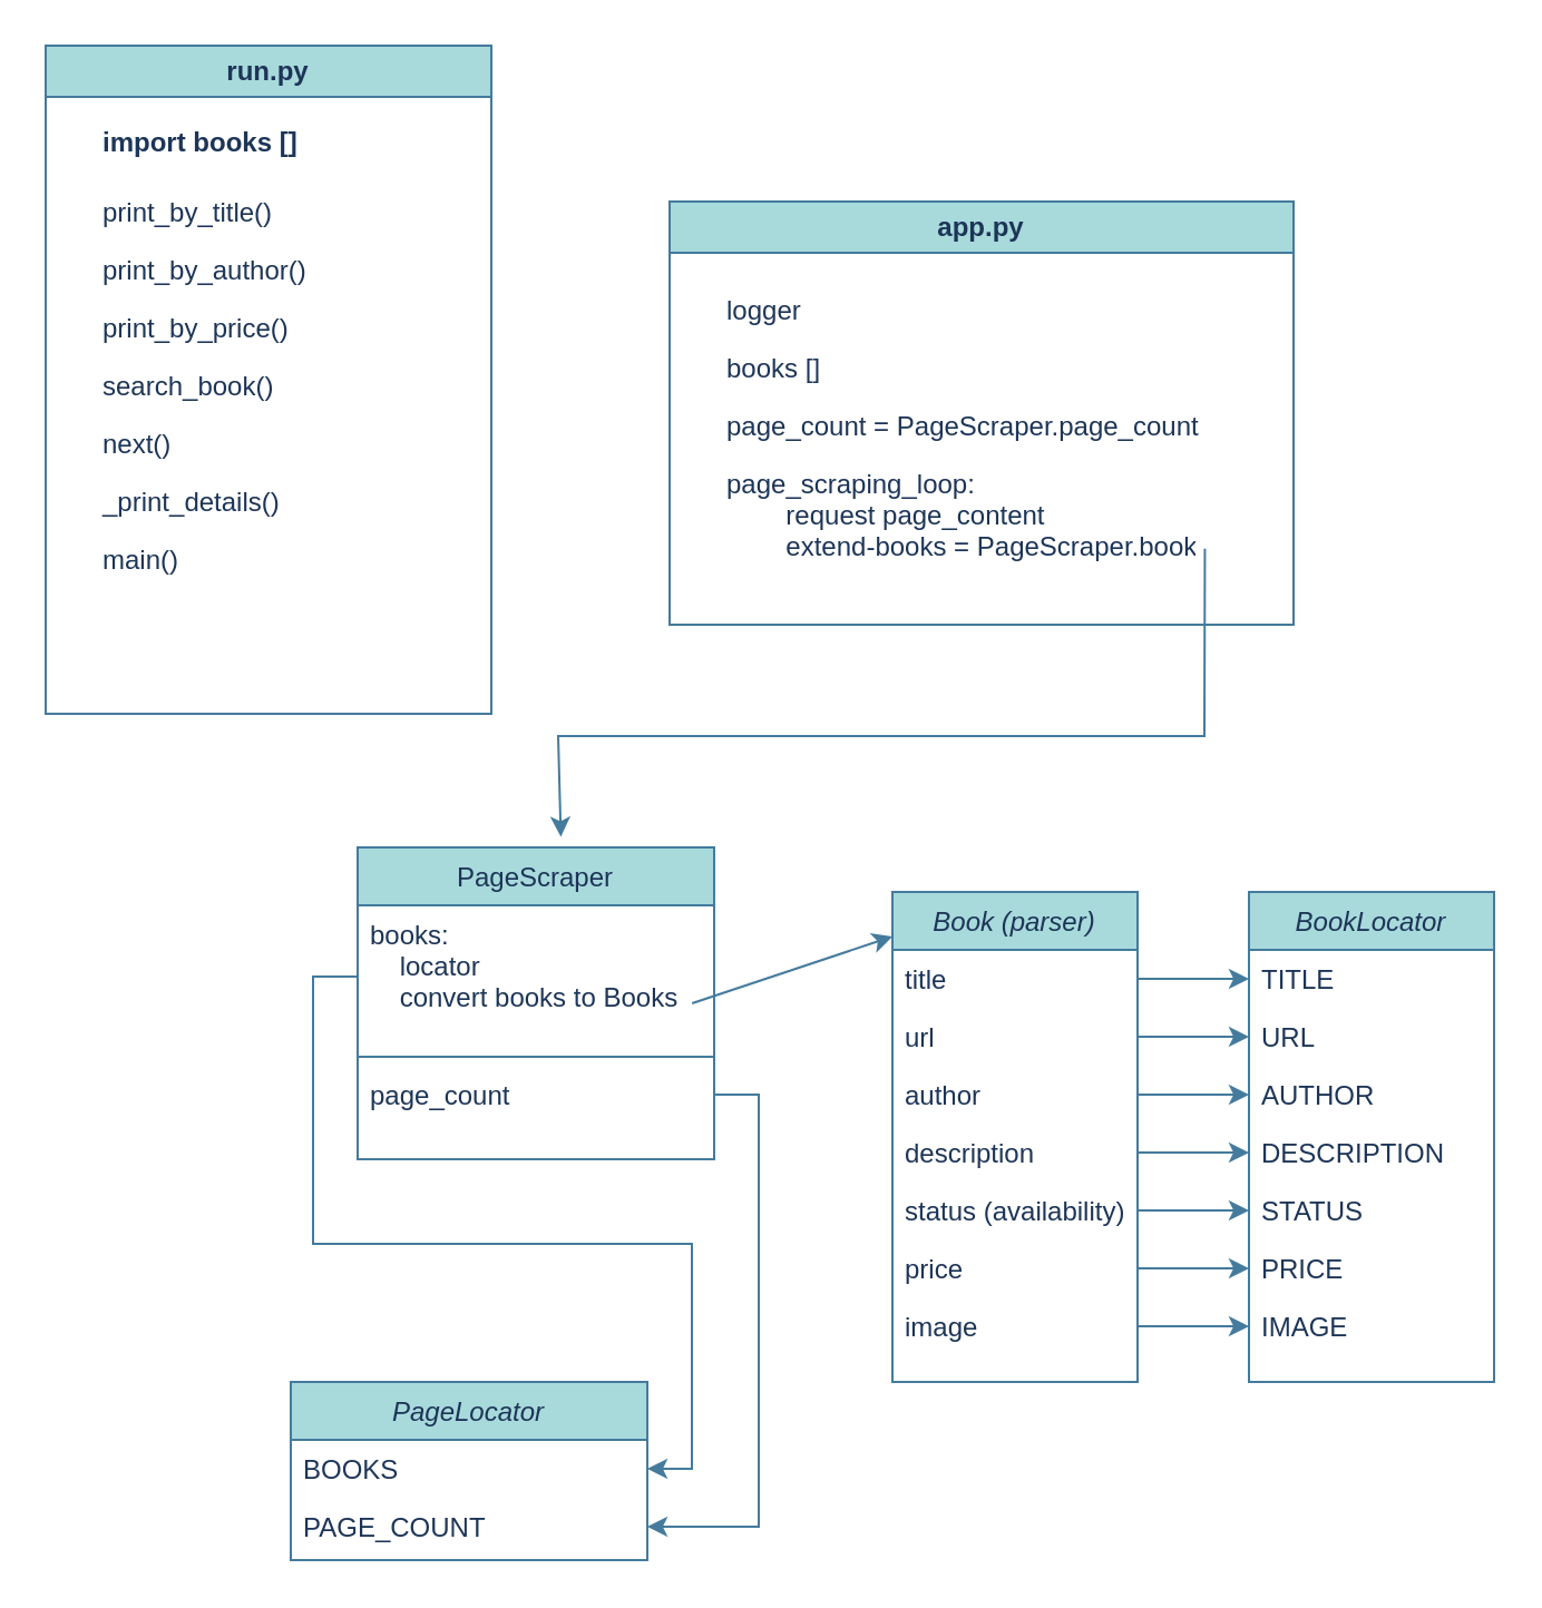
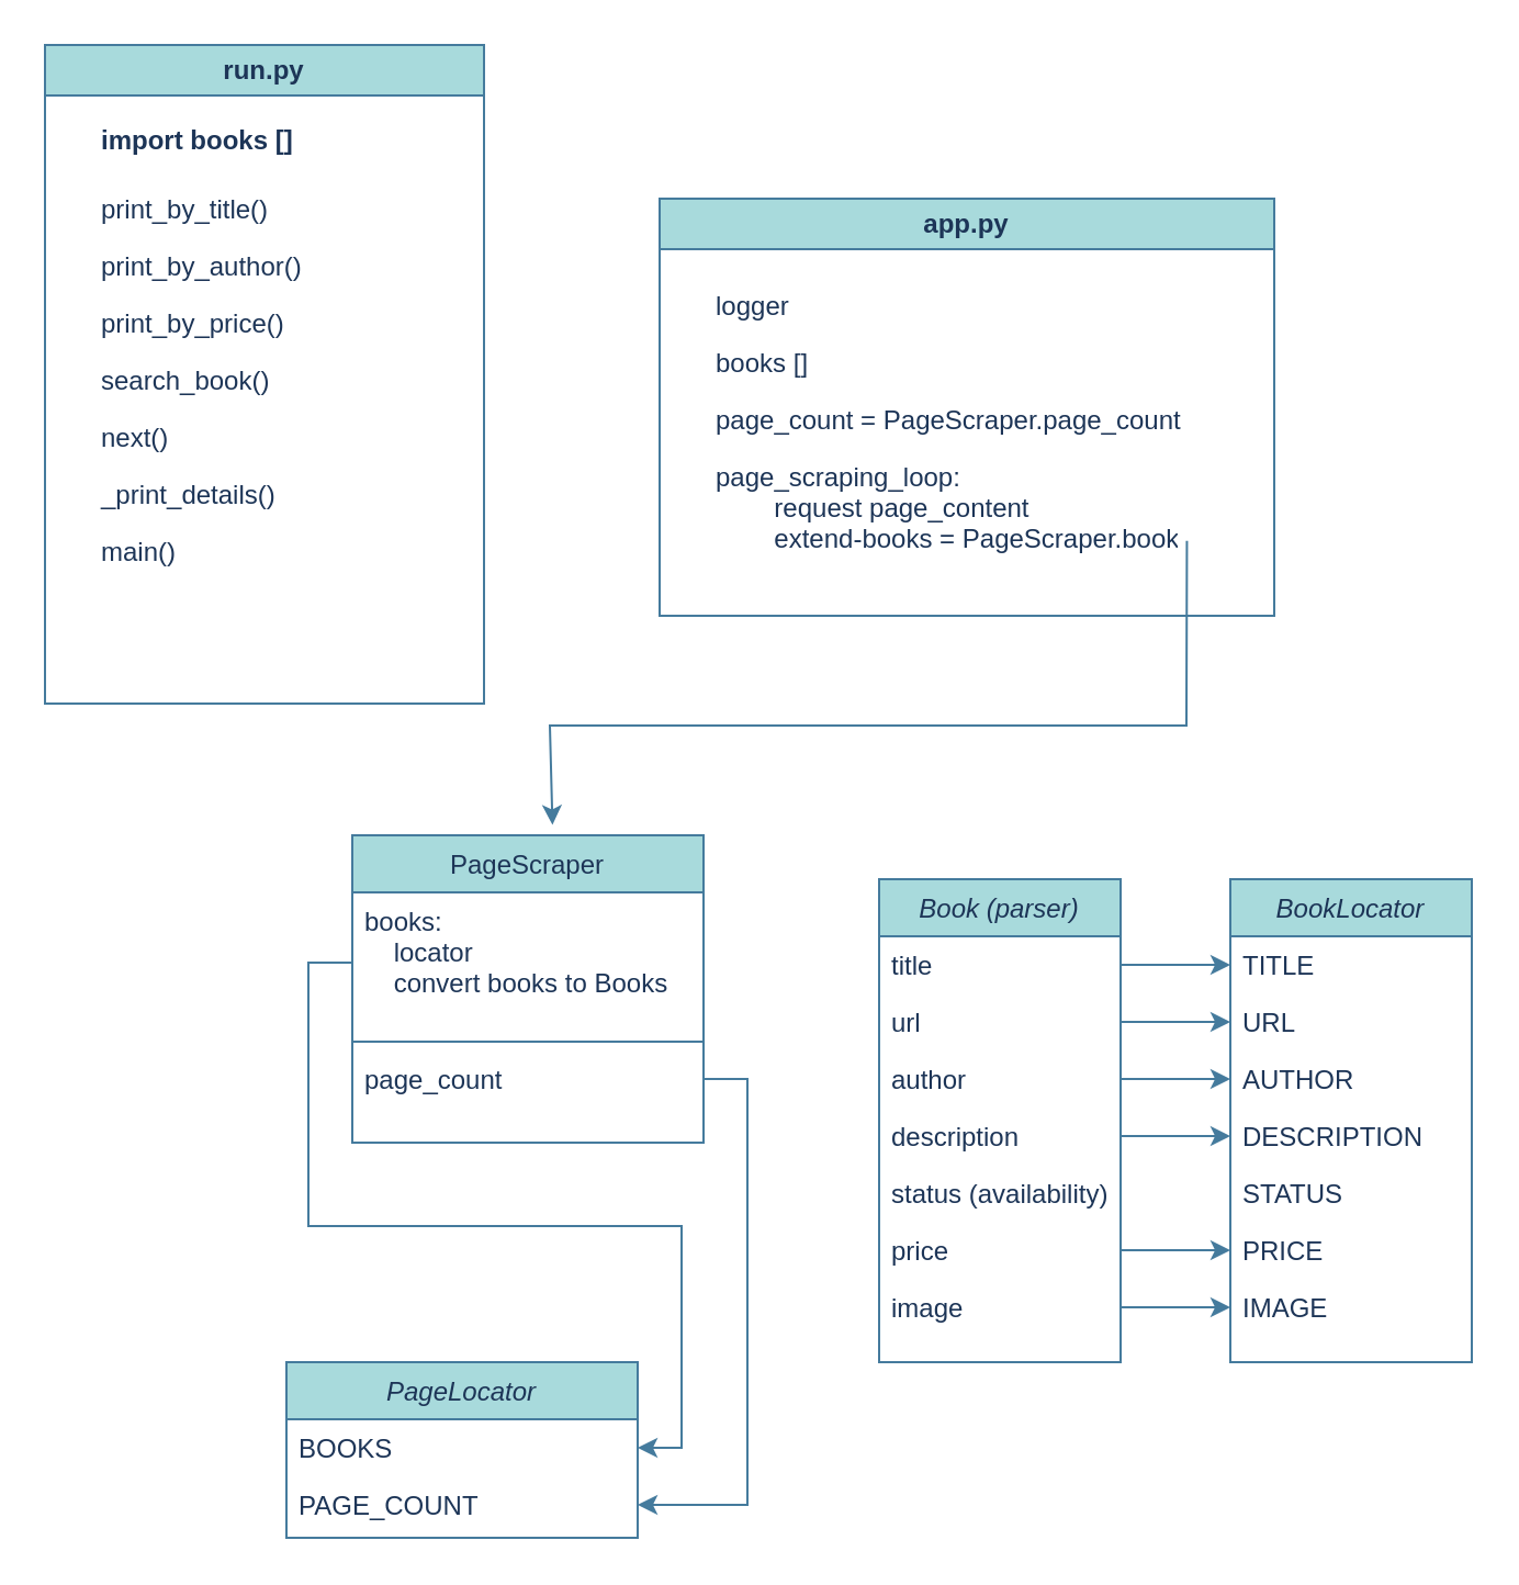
  <mxCell id="0" />
  <mxCell id="1" parent="0" />
  <mxCell id="2" value="Book (parser)" style="swimlane;fontStyle=2;align=center;verticalAlign=top;childLayout=stackLayout;horizontal=1;startSize=26;horizontalStack=0;resizeParent=1;resizeLast=0;collapsible=1;marginBottom=0;rounded=0;shadow=0;strokeWidth=1;labelBackgroundColor=none;fillColor=#A8DADC;strokeColor=#457B9D;fontColor=#1D3557;" parent="1" vertex="1"><mxGeometry x="400" y="400" width="110" height="220" as="geometry"><mxRectangle x="230" y="140" width="160" height="26" as="alternateBounds" /></mxGeometry></mxCell>
  <mxCell id="3" value="title" style="text;align=left;verticalAlign=top;spacingLeft=4;spacingRight=4;overflow=hidden;rotatable=0;points=[[0,0.5],[1,0.5]];portConstraint=eastwest;labelBackgroundColor=none;fontColor=#1D3557;" parent="2" vertex="1"><mxGeometry y="26" width="110" height="26" as="geometry" /></mxCell>
  <mxCell id="4" value="url" style="text;align=left;verticalAlign=top;spacingLeft=4;spacingRight=4;overflow=hidden;rotatable=0;points=[[0,0.5],[1,0.5]];portConstraint=eastwest;rounded=0;shadow=0;html=0;labelBackgroundColor=none;fontColor=#1D3557;" parent="2" vertex="1"><mxGeometry y="52" width="110" height="26" as="geometry" /></mxCell>
  <mxCell id="5" value="author" style="text;align=left;verticalAlign=top;spacingLeft=4;spacingRight=4;overflow=hidden;rotatable=0;points=[[0,0.5],[1,0.5]];portConstraint=eastwest;rounded=0;shadow=0;html=0;labelBackgroundColor=none;fontColor=#1D3557;" parent="2" vertex="1"><mxGeometry y="78" width="110" height="26" as="geometry" /></mxCell>
  <mxCell id="6" value="description" style="text;align=left;verticalAlign=top;spacingLeft=4;spacingRight=4;overflow=hidden;rotatable=0;points=[[0,0.5],[1,0.5]];portConstraint=eastwest;rounded=0;shadow=0;html=0;labelBackgroundColor=none;fontColor=#1D3557;" vertex="1" parent="2"><mxGeometry y="104" width="110" height="26" as="geometry" /></mxCell>
  <mxCell id="7" value="status (availability)" style="text;align=left;verticalAlign=top;spacingLeft=4;spacingRight=4;overflow=hidden;rotatable=0;points=[[0,0.5],[1,0.5]];portConstraint=eastwest;rounded=0;shadow=0;html=0;labelBackgroundColor=none;fontColor=#1D3557;" vertex="1" parent="2"><mxGeometry y="130" width="110" height="26" as="geometry" /></mxCell>
  <mxCell id="8" value="price" style="text;align=left;verticalAlign=top;spacingLeft=4;spacingRight=4;overflow=hidden;rotatable=0;points=[[0,0.5],[1,0.5]];portConstraint=eastwest;rounded=0;shadow=0;html=0;labelBackgroundColor=none;fontColor=#1D3557;" vertex="1" parent="2"><mxGeometry y="156" width="110" height="26" as="geometry" /></mxCell>
  <mxCell id="9" value="image" style="text;align=left;verticalAlign=top;spacingLeft=4;spacingRight=4;overflow=hidden;rotatable=0;points=[[0,0.5],[1,0.5]];portConstraint=eastwest;rounded=0;shadow=0;html=0;labelBackgroundColor=none;fontColor=#1D3557;" vertex="1" parent="2"><mxGeometry y="182" width="110" height="26" as="geometry" /></mxCell>
  <mxCell id="10" value="PageScraper" style="swimlane;fontStyle=0;align=center;verticalAlign=top;childLayout=stackLayout;horizontal=1;startSize=26;horizontalStack=0;resizeParent=1;resizeLast=0;collapsible=1;marginBottom=0;rounded=0;shadow=0;strokeWidth=1;labelBackgroundColor=none;fillColor=#A8DADC;strokeColor=#457B9D;fontColor=#1D3557;" parent="1" vertex="1"><mxGeometry x="160" y="380" width="160" height="140" as="geometry"><mxRectangle x="550" y="140" width="160" height="26" as="alternateBounds" /></mxGeometry></mxCell>
  <mxCell id="11" value="books:&#10;    locator&#10;    convert books to Books" style="text;align=left;verticalAlign=top;spacingLeft=4;spacingRight=4;overflow=hidden;rotatable=0;points=[[0,0.5],[1,0.5]];portConstraint=eastwest;rounded=0;shadow=0;html=0;labelBackgroundColor=none;fontColor=#1D3557;" parent="10" vertex="1"><mxGeometry y="26" width="160" height="64" as="geometry" /></mxCell>
  <mxCell id="12" value="" style="line;html=1;strokeWidth=1;align=left;verticalAlign=middle;spacingTop=-1;spacingLeft=3;spacingRight=3;rotatable=0;labelPosition=right;points=[];portConstraint=eastwest;labelBackgroundColor=none;fillColor=#A8DADC;strokeColor=#457B9D;fontColor=#1D3557;" parent="10" vertex="1"><mxGeometry y="90" width="160" height="8" as="geometry" /></mxCell>
  <mxCell id="13" value="page_count&#10;" style="text;align=left;verticalAlign=top;spacingLeft=4;spacingRight=4;overflow=hidden;rotatable=0;points=[[0,0.5],[1,0.5]];portConstraint=eastwest;labelBackgroundColor=none;fontColor=#1D3557;" parent="10" vertex="1"><mxGeometry y="98" width="160" height="26" as="geometry" /></mxCell>
  <mxCell id="14" value="BookLocator" style="swimlane;fontStyle=2;align=center;verticalAlign=top;childLayout=stackLayout;horizontal=1;startSize=26;horizontalStack=0;resizeParent=1;resizeLast=0;collapsible=1;marginBottom=0;rounded=0;shadow=0;strokeWidth=1;labelBackgroundColor=none;fillColor=#A8DADC;strokeColor=#457B9D;fontColor=#1D3557;" vertex="1" parent="1"><mxGeometry x="560" y="400" width="110" height="220" as="geometry"><mxRectangle x="230" y="140" width="160" height="26" as="alternateBounds" /></mxGeometry></mxCell>
  <mxCell id="15" value="TITLE" style="text;align=left;verticalAlign=top;spacingLeft=4;spacingRight=4;overflow=hidden;rotatable=0;points=[[0,0.5],[1,0.5]];portConstraint=eastwest;labelBackgroundColor=none;fontColor=#1D3557;" vertex="1" parent="14"><mxGeometry y="26" width="110" height="26" as="geometry" /></mxCell>
  <mxCell id="16" value="URL" style="text;align=left;verticalAlign=top;spacingLeft=4;spacingRight=4;overflow=hidden;rotatable=0;points=[[0,0.5],[1,0.5]];portConstraint=eastwest;rounded=0;shadow=0;html=0;labelBackgroundColor=none;fontColor=#1D3557;" vertex="1" parent="14"><mxGeometry y="52" width="110" height="26" as="geometry" /></mxCell>
  <mxCell id="17" value="AUTHOR" style="text;align=left;verticalAlign=top;spacingLeft=4;spacingRight=4;overflow=hidden;rotatable=0;points=[[0,0.5],[1,0.5]];portConstraint=eastwest;rounded=0;shadow=0;html=0;labelBackgroundColor=none;fontColor=#1D3557;" vertex="1" parent="14"><mxGeometry y="78" width="110" height="26" as="geometry" /></mxCell>
  <mxCell id="18" value="DESCRIPTION" style="text;align=left;verticalAlign=top;spacingLeft=4;spacingRight=4;overflow=hidden;rotatable=0;points=[[0,0.5],[1,0.5]];portConstraint=eastwest;rounded=0;shadow=0;html=0;labelBackgroundColor=none;fontColor=#1D3557;" vertex="1" parent="14"><mxGeometry y="104" width="110" height="26" as="geometry" /></mxCell>
  <mxCell id="19" value="STATUS" style="text;align=left;verticalAlign=top;spacingLeft=4;spacingRight=4;overflow=hidden;rotatable=0;points=[[0,0.5],[1,0.5]];portConstraint=eastwest;rounded=0;shadow=0;html=0;labelBackgroundColor=none;fontColor=#1D3557;" vertex="1" parent="14"><mxGeometry y="130" width="110" height="26" as="geometry" /></mxCell>
  <mxCell id="20" value="PRICE" style="text;align=left;verticalAlign=top;spacingLeft=4;spacingRight=4;overflow=hidden;rotatable=0;points=[[0,0.5],[1,0.5]];portConstraint=eastwest;rounded=0;shadow=0;html=0;labelBackgroundColor=none;fontColor=#1D3557;" vertex="1" parent="14"><mxGeometry y="156" width="110" height="26" as="geometry" /></mxCell>
  <mxCell id="21" value="IMAGE" style="text;align=left;verticalAlign=top;spacingLeft=4;spacingRight=4;overflow=hidden;rotatable=0;points=[[0,0.5],[1,0.5]];portConstraint=eastwest;rounded=0;shadow=0;html=0;labelBackgroundColor=none;fontColor=#1D3557;" vertex="1" parent="14"><mxGeometry y="182" width="110" height="26" as="geometry" /></mxCell>
  <mxCell id="22" value="run.py" style="swimlane;whiteSpace=wrap;html=1;labelBackgroundColor=none;fillColor=#A8DADC;strokeColor=#457B9D;fontColor=#1D3557;" vertex="1" parent="1"><mxGeometry x="20" y="20" width="200" height="300" as="geometry" /></mxCell>
  <mxCell id="23" value="print_by_title()" style="text;align=left;verticalAlign=top;spacingLeft=4;spacingRight=4;overflow=hidden;rotatable=0;points=[[0,0.5],[1,0.5]];portConstraint=eastwest;rounded=0;shadow=0;html=0;spacingTop=0;strokeWidth=1;perimeterSpacing=0;labelBackgroundColor=none;fontColor=#1D3557;" vertex="1" parent="22"><mxGeometry x="20" y="61.5" width="160" height="26" as="geometry" /></mxCell>
  <mxCell id="24" value="print_by_author()" style="text;align=left;verticalAlign=top;spacingLeft=4;spacingRight=4;overflow=hidden;rotatable=0;points=[[0,0.5],[1,0.5]];portConstraint=eastwest;rounded=0;shadow=0;html=0;spacingTop=0;strokeWidth=1;perimeterSpacing=0;labelBackgroundColor=none;fontColor=#1D3557;" vertex="1" parent="22"><mxGeometry x="20" y="87.5" width="160" height="26" as="geometry" /></mxCell>
  <mxCell id="25" value="print_by_price()" style="text;align=left;verticalAlign=top;spacingLeft=4;spacingRight=4;overflow=hidden;rotatable=0;points=[[0,0.5],[1,0.5]];portConstraint=eastwest;rounded=0;shadow=0;html=0;spacingTop=0;strokeWidth=1;perimeterSpacing=0;labelBackgroundColor=none;fontColor=#1D3557;" vertex="1" parent="22"><mxGeometry x="20" y="113.5" width="160" height="26" as="geometry" /></mxCell>
  <mxCell id="26" value="search_book()" style="text;align=left;verticalAlign=top;spacingLeft=4;spacingRight=4;overflow=hidden;rotatable=0;points=[[0,0.5],[1,0.5]];portConstraint=eastwest;rounded=0;shadow=0;html=0;spacingTop=0;strokeWidth=1;perimeterSpacing=0;labelBackgroundColor=none;fontColor=#1D3557;" vertex="1" parent="22"><mxGeometry x="20" y="139.5" width="160" height="26" as="geometry" /></mxCell>
  <mxCell id="27" value="next()" style="text;align=left;verticalAlign=top;spacingLeft=4;spacingRight=4;overflow=hidden;rotatable=0;points=[[0,0.5],[1,0.5]];portConstraint=eastwest;rounded=0;shadow=0;html=0;spacingTop=0;strokeWidth=1;perimeterSpacing=0;labelBackgroundColor=none;fontColor=#1D3557;" vertex="1" parent="22"><mxGeometry x="20" y="165.5" width="160" height="26" as="geometry" /></mxCell>
  <mxCell id="28" value="_print_details()" style="text;align=left;verticalAlign=top;spacingLeft=4;spacingRight=4;overflow=hidden;rotatable=0;points=[[0,0.5],[1,0.5]];portConstraint=eastwest;rounded=0;shadow=0;html=0;spacingTop=0;strokeWidth=1;perimeterSpacing=0;labelBackgroundColor=none;fontColor=#1D3557;" vertex="1" parent="22"><mxGeometry x="20" y="191.5" width="160" height="26" as="geometry" /></mxCell>
  <mxCell id="29" value="main()" style="text;align=left;verticalAlign=top;spacingLeft=4;spacingRight=4;overflow=hidden;rotatable=0;points=[[0,0.5],[1,0.5]];portConstraint=eastwest;rounded=0;shadow=0;html=0;spacingTop=0;strokeWidth=1;perimeterSpacing=0;labelBackgroundColor=none;fontColor=#1D3557;" vertex="1" parent="22"><mxGeometry x="20" y="217.5" width="160" height="26" as="geometry" /></mxCell>
  <mxCell id="30" value="import books []" style="text;align=left;verticalAlign=top;spacingLeft=4;spacingRight=4;overflow=hidden;rotatable=0;points=[[0,0.5],[1,0.5]];portConstraint=eastwest;rounded=0;shadow=0;html=0;spacingTop=0;strokeWidth=1;perimeterSpacing=0;fontStyle=1;labelBackgroundColor=none;fontColor=#1D3557;" vertex="1" parent="22"><mxGeometry x="20" y="30" width="160" height="26" as="geometry" /></mxCell>
  <mxCell id="31" value="app.py" style="swimlane;whiteSpace=wrap;html=1;labelBackgroundColor=none;fillColor=#A8DADC;strokeColor=#457B9D;fontColor=#1D3557;" vertex="1" parent="1"><mxGeometry x="300" y="90" width="280" height="190" as="geometry" /></mxCell>
  <mxCell id="32" value="books []" style="text;align=left;verticalAlign=top;spacingLeft=4;spacingRight=4;overflow=hidden;rotatable=0;points=[[0,0.5],[1,0.5]];portConstraint=eastwest;rounded=0;shadow=0;html=0;spacingTop=0;strokeWidth=1;perimeterSpacing=0;labelBackgroundColor=none;fontColor=#1D3557;" vertex="1" parent="31"><mxGeometry x="20" y="61.5" width="160" height="26" as="geometry" /></mxCell>
  <mxCell id="33" value="page_count = PageScraper.page_count " style="text;align=left;verticalAlign=top;spacingLeft=4;spacingRight=4;overflow=hidden;rotatable=0;points=[[0,0.5],[1,0.5]];portConstraint=eastwest;rounded=0;shadow=0;html=0;spacingTop=0;strokeWidth=1;perimeterSpacing=0;labelBackgroundColor=none;fontColor=#1D3557;" vertex="1" parent="31"><mxGeometry x="20" y="87.5" width="230" height="26" as="geometry" /></mxCell>
  <mxCell id="34" value="page_scraping_loop:&#10;        request page_content&#10;        extend-books = PageScraper.books" style="text;align=left;verticalAlign=top;spacingLeft=4;spacingRight=4;overflow=hidden;rotatable=0;points=[[0,0.5],[1,0.5]];portConstraint=eastwest;rounded=0;shadow=0;html=0;spacingTop=0;strokeWidth=1;perimeterSpacing=0;labelBackgroundColor=none;fontColor=#1D3557;" vertex="1" parent="31"><mxGeometry x="20" y="113.5" width="220" height="126.5" as="geometry" /></mxCell>
  <mxCell id="35" value="logger" style="text;align=left;verticalAlign=top;spacingLeft=4;spacingRight=4;overflow=hidden;rotatable=0;points=[[0,0.5],[1,0.5]];portConstraint=eastwest;rounded=0;shadow=0;html=0;spacingTop=0;strokeWidth=1;perimeterSpacing=0;labelBackgroundColor=none;fontColor=#1D3557;" vertex="1" parent="31"><mxGeometry x="20" y="35.5" width="160" height="26" as="geometry" /></mxCell>
  <mxCell id="36" value="" style="endArrow=classic;html=1;rounded=0;labelBackgroundColor=none;strokeColor=#457B9D;fontColor=default;" edge="1" parent="1" source="3" target="15"><mxGeometry width="50" height="50" relative="1" as="geometry"><mxPoint x="250" y="440" as="sourcePoint" /><mxPoint x="300" y="440" as="targetPoint" /></mxGeometry></mxCell>
  <mxCell id="37" value="" style="endArrow=classic;html=1;rounded=0;labelBackgroundColor=none;strokeColor=#457B9D;fontColor=default;" edge="1" parent="1" source="4" target="16"><mxGeometry width="50" height="50" relative="1" as="geometry"><mxPoint x="520" y="449" as="sourcePoint" /><mxPoint x="570" y="449" as="targetPoint" /></mxGeometry></mxCell>
  <mxCell id="38" value="" style="endArrow=classic;html=1;rounded=0;labelBackgroundColor=none;strokeColor=#457B9D;fontColor=default;" edge="1" parent="1" source="5" target="17"><mxGeometry width="50" height="50" relative="1" as="geometry"><mxPoint x="520" y="475" as="sourcePoint" /><mxPoint x="570" y="475" as="targetPoint" /></mxGeometry></mxCell>
  <mxCell id="39" value="PageLocator" style="swimlane;fontStyle=2;align=center;verticalAlign=top;childLayout=stackLayout;horizontal=1;startSize=26;horizontalStack=0;resizeParent=1;resizeLast=0;collapsible=1;marginBottom=0;rounded=0;shadow=0;strokeWidth=1;labelBackgroundColor=none;fillColor=#A8DADC;strokeColor=#457B9D;fontColor=#1D3557;" vertex="1" parent="1"><mxGeometry x="130" y="620" width="160" height="80" as="geometry"><mxRectangle x="230" y="140" width="160" height="26" as="alternateBounds" /></mxGeometry></mxCell>
  <mxCell id="40" value="BOOKS" style="text;align=left;verticalAlign=top;spacingLeft=4;spacingRight=4;overflow=hidden;rotatable=0;points=[[0,0.5],[1,0.5]];portConstraint=eastwest;labelBackgroundColor=none;fontColor=#1D3557;" vertex="1" parent="39"><mxGeometry y="26" width="160" height="26" as="geometry" /></mxCell>
  <mxCell id="41" value="PAGE_COUNT" style="text;align=left;verticalAlign=top;spacingLeft=4;spacingRight=4;overflow=hidden;rotatable=0;points=[[0,0.5],[1,0.5]];portConstraint=eastwest;rounded=0;shadow=0;html=0;labelBackgroundColor=none;fontColor=#1D3557;" vertex="1" parent="39"><mxGeometry y="52" width="160" height="26" as="geometry" /></mxCell>
  <mxCell id="42" value="" style="endArrow=classic;html=1;rounded=0;labelBackgroundColor=none;strokeColor=#457B9D;fontColor=default;" edge="1" parent="1" source="6" target="18"><mxGeometry width="50" height="50" relative="1" as="geometry"><mxPoint x="520" y="501" as="sourcePoint" /><mxPoint x="570" y="501" as="targetPoint" /></mxGeometry></mxCell>
- <mxCell id="43" value="" style="endArrow=classic;html=1;rounded=0;labelBackgroundColor=none;strokeColor=#457B9D;fontColor=default;" edge="1" parent="1" source="7" target="19"><mxGeometry width="50" height="50" relative="1" as="geometry"><mxPoint x="530" y="511" as="sourcePoint" /><mxPoint x="580" y="511" as="targetPoint" /></mxGeometry></mxCell>
  <mxCell id="44" value="" style="endArrow=classic;html=1;rounded=0;labelBackgroundColor=none;strokeColor=#457B9D;fontColor=default;" edge="1" parent="1" source="8" target="20"><mxGeometry width="50" height="50" relative="1" as="geometry"><mxPoint x="540" y="521" as="sourcePoint" /><mxPoint x="590" y="521" as="targetPoint" /></mxGeometry></mxCell>
  <mxCell id="45" value="" style="endArrow=classic;html=1;rounded=0;exitX=1;exitY=0.5;exitDx=0;exitDy=0;labelBackgroundColor=none;strokeColor=#457B9D;fontColor=default;" edge="1" parent="1" source="9" target="21"><mxGeometry width="50" height="50" relative="1" as="geometry"><mxPoint x="550" y="531" as="sourcePoint" /><mxPoint x="600" y="531" as="targetPoint" /></mxGeometry></mxCell>
  <mxCell id="46" value="" style="endArrow=classic;html=1;rounded=0;entryX=1;entryY=0.5;entryDx=0;entryDy=0;exitX=1;exitY=0.5;exitDx=0;exitDy=0;labelBackgroundColor=none;strokeColor=#457B9D;fontColor=default;" edge="1" parent="1" source="13" target="41"><mxGeometry width="50" height="50" relative="1" as="geometry"><mxPoint x="250" y="720" as="sourcePoint" /><mxPoint x="300" y="670" as="targetPoint" /><Array as="points"><mxPoint x="340" y="491" /><mxPoint x="340" y="685" /></Array></mxGeometry></mxCell>
  <mxCell id="47" style="edgeStyle=orthogonalEdgeStyle;rounded=0;orthogonalLoop=1;jettySize=auto;html=1;labelBackgroundColor=none;strokeColor=#457B9D;fontColor=default;" edge="1" parent="1" source="11" target="40"><mxGeometry relative="1" as="geometry" /></mxCell>
- <mxCell id="48" value="" style="endArrow=classic;html=1;rounded=0;exitX=0.938;exitY=0.687;exitDx=0;exitDy=0;exitPerimeter=0;entryX=0;entryY=0.091;entryDx=0;entryDy=0;entryPerimeter=0;labelBackgroundColor=none;strokeColor=#457B9D;fontColor=default;" edge="1" parent="1" source="11" target="2"><mxGeometry width="50" height="50" relative="1" as="geometry"><mxPoint x="250" y="720" as="sourcePoint" /><mxPoint x="300" y="670" as="targetPoint" /></mxGeometry></mxCell>
  <mxCell id="49" value="" style="endArrow=classic;html=1;rounded=0;entryX=0.57;entryY=-0.034;entryDx=0;entryDy=0;exitX=1.001;exitY=0.335;exitDx=0;exitDy=0;exitPerimeter=0;entryPerimeter=0;labelBackgroundColor=none;strokeColor=#457B9D;fontColor=default;" edge="1" parent="1" source="34" target="10"><mxGeometry width="50" height="50" relative="1" as="geometry"><mxPoint x="250" y="320" as="sourcePoint" /><mxPoint x="300" y="270" as="targetPoint" /><Array as="points"><mxPoint x="540" y="330" /><mxPoint x="250" y="330" /></Array></mxGeometry></mxCell>
